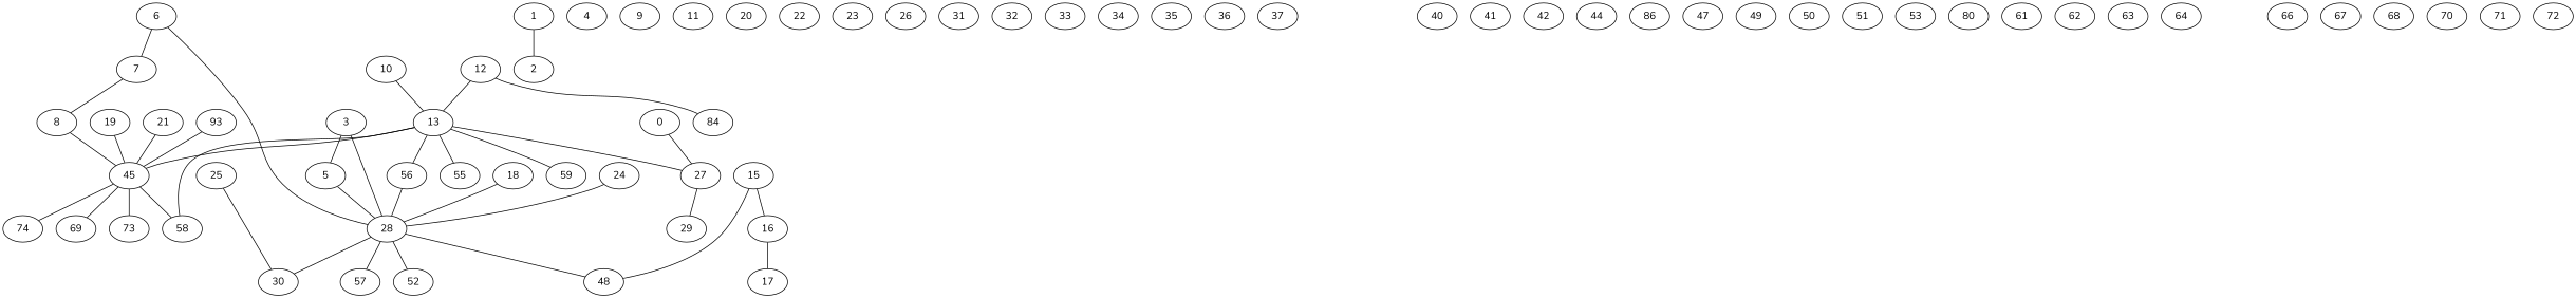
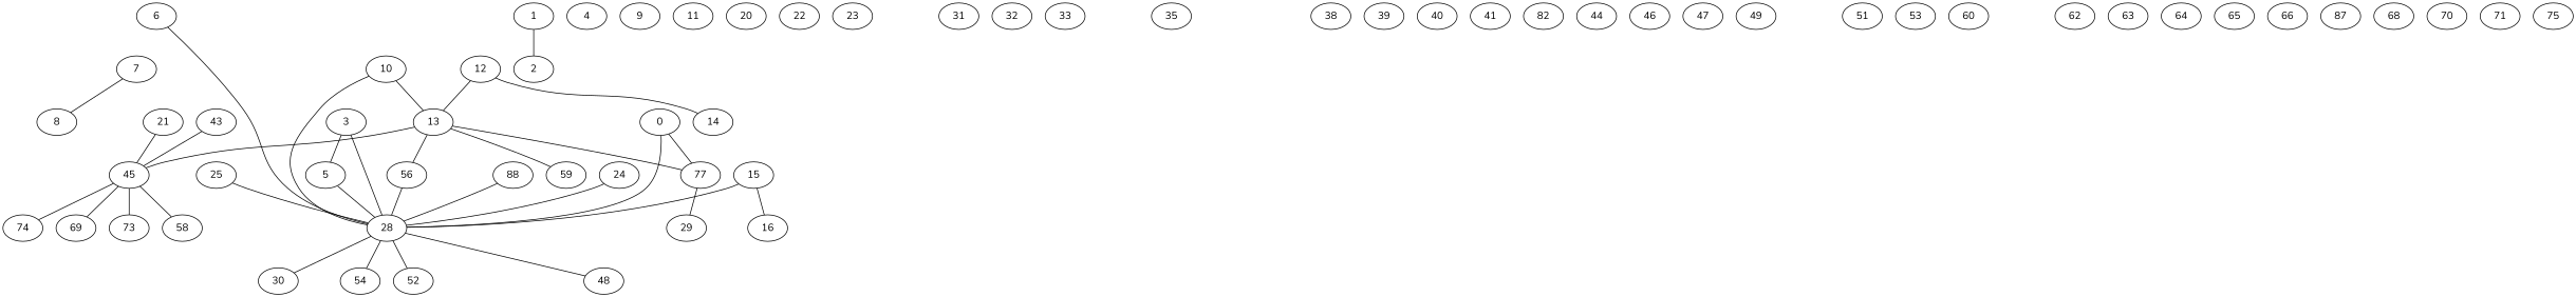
  graph {
    fontname=Nunito
    node [fontname=Nunito]
    edge [fontname=Nunito]
    0
-   27
+   27 [label=77]
    28
    29
    30
    48
    52
-   54 [label=57]
+   54
    1
    2
    3
    5
    4
    6
    7
    8
    45
    58
    69
    73
    74
    9
    10
    13
-   55
    56
    59
    11
    12
-   14 [label=84]
+   14
    15
    16
-   17
-   18
-   19
+   18 [label=88]
    20
    21
    22
    23
    24
    25
-   26
    31
    32
    33
-   34
    35
-   36
-   37
+   38
+   39
    40
    41
-   42
-   43 [label=93]
+   42 [label=82]
+   43
    44
-   46 [label=86]
+   46
    47
    49
-   50
    51
    53
-   60 [label=80]
-   61
+   60
    62
    63
    64
+   65
    66
-   67
+   67 [label=87]
    68
    70
    71
-   72
+   72 [label=75]
    0 -- 27
+   0 -- 28
    27 -- 29
    28 -- 30
    28 -- 48
    28 -- 52
    28 -- 54
    1 -- 2
    3 -- 28
    3 -- 5
    5 -- 28
    6 -- 28
-   6 -- 7
    7 -- 8
-   8 -- 45
    45 -- 58
    45 -- 69
    45 -- 73
    45 -- 74
+   10 -- 28
    10 -- 13
    13 -- 27
    13 -- 45
-   13 -- 58
-   13 -- 55
    13 -- 56
    13 -- 59
    56 -- 28
    12 -- 13
    12 -- 14
-   15 -- 48
+   15 -- 28
    15 -- 16
-   16 -- 17
    18 -- 28
-   19 -- 45
    21 -- 45
    24 -- 28
-   25 -- 30
+   25 -- 28
    43 -- 45
  }
